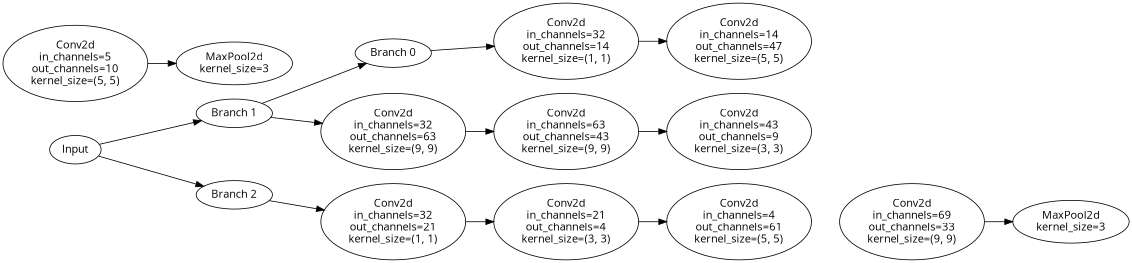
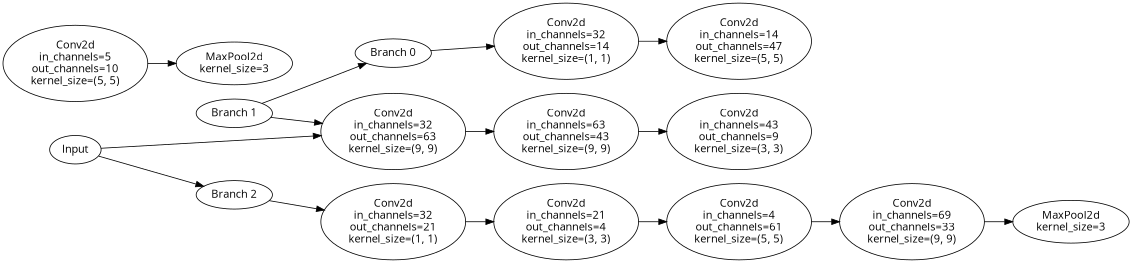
  digraph {
    fontname="Open Sans"
    rankdir=LR
    node [fontname="Open Sans"]
    edge [fontname="Open Sans"]
    n1 [label=Input]
    n2 [label="Branch 1"]
    n3 [label="Branch 2"]
    n4 [label="Branch 0"]
    n5 [label="Conv2d\nin_channels=32\nout_channels=14\nkernel_size=(1, 1)"]
    n6 [label="Conv2d\nin_channels=32\nout_channels=63\nkernel_size=(9, 9)"]
    n7 [label="Conv2d\nin_channels=32\nout_channels=21\nkernel_size=(1, 1)"]
    n8 [label="Conv2d\nin_channels=14\nout_channels=47\nkernel_size=(5, 5)"]
    n9 [label="Conv2d\nin_channels=5\nout_channels=10\nkernel_size=(5, 5)"]
    n10 [label="MaxPool2d\nkernel_size=3"]
    n11 [label="Conv2d\nin_channels=63\nout_channels=43\nkernel_size=(9, 9)"]
    n12 [label="Conv2d\nin_channels=43\nout_channels=9\nkernel_size=(3, 3)"]
    n13 [label="Conv2d\nin_channels=21\nout_channels=4\nkernel_size=(3, 3)"]
    n14 [label="Conv2d\nin_channels=4\nout_channels=61\nkernel_size=(5, 5)"]
    n15 [label="Conv2d\nin_channels=69\nout_channels=33\nkernel_size=(9, 9)"]
    n16 [label="MaxPool2d\nkernel_size=3"]
-   n1 -> n2
+   n1 -> n6
    n1 -> n3
    n2 -> n4
    n2 -> n6
    n3 -> n7
    n4 -> n5
    n5 -> n8
    n6 -> n11
    n7 -> n13
    n9 -> n10
    n11 -> n12
    n13 -> n14
+   n14 -> n15
    n15 -> n16
  }
